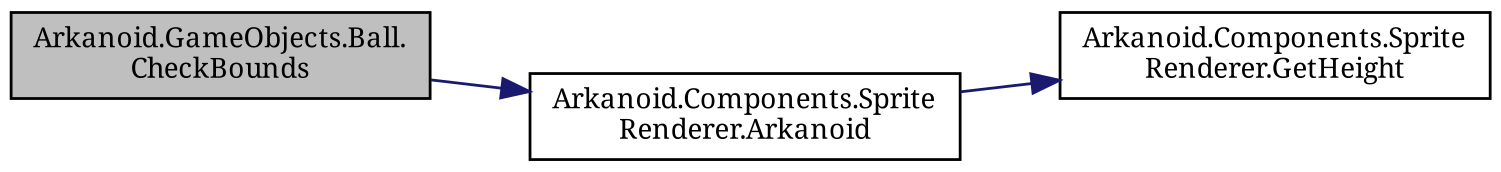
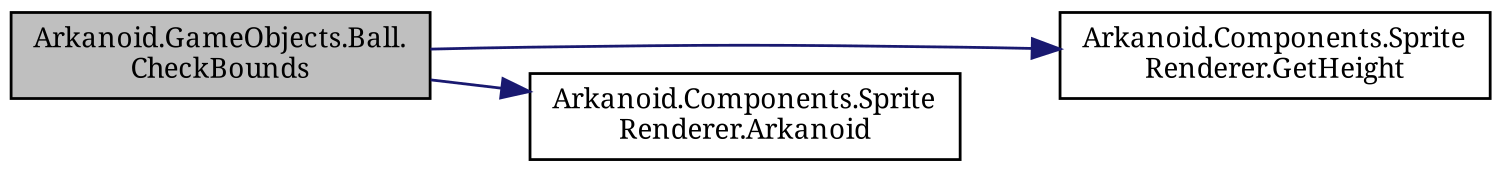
  digraph {
    fontname="Noto Serif"
    rankdir=LR
    node [color=black fillcolor=white fontname="Noto Serif" fontsize=10 shape=record style=filled]
    edge [color=midnightblue fontname="Noto Serif" fontsize=10 labelfontname=Helvetica labelfontsize=10 style=solid]
    n1 [fillcolor=grey75 fontcolor=black height=0.2 label="Arkanoid.GameObjects.Ball.\lCheckBounds" width=0.4]
    n2 [height=0.2 label="Arkanoid.Components.Sprite\lRenderer.GetHeight" width=0.4]
    n3 [height=0.2 label="Arkanoid.Components.Sprite\lRenderer.Arkanoid" width=0.4]
-   n3 -> n2
+   n1 -> n2
    n1 -> n3
  }
